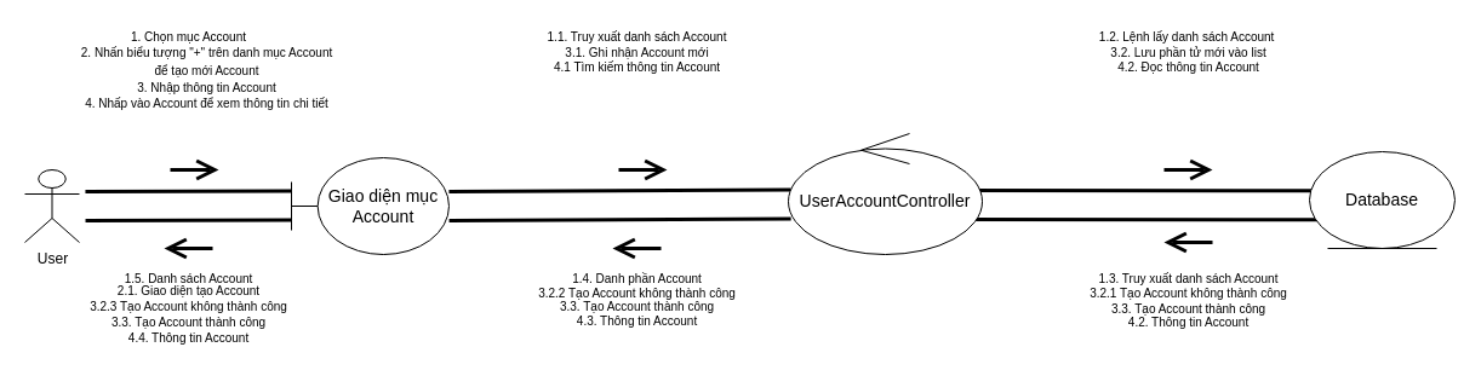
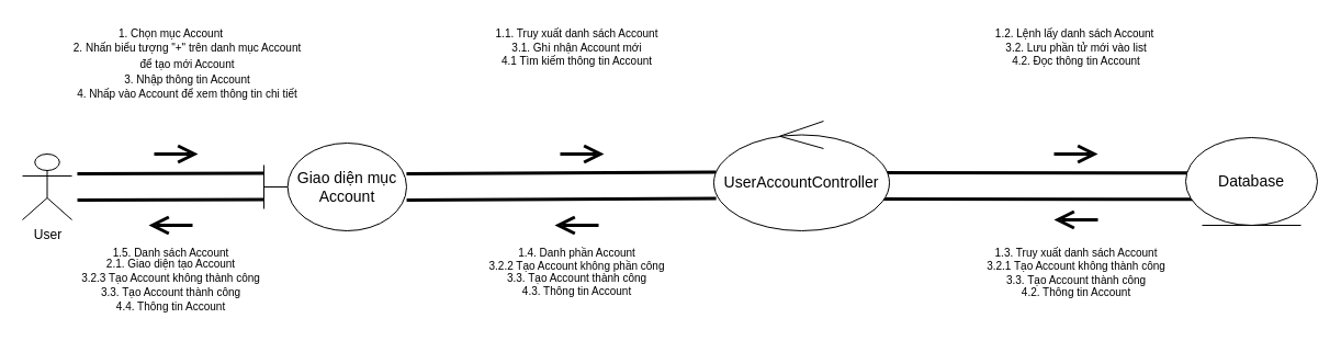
  <mxCell id="0" />
  <mxCell id="1" parent="0" />
  <mxCell id="2" value="User" style="shape=umlActor;verticalLabelPosition=bottom;verticalAlign=top;html=1;outlineConnect=0;" parent="1" vertex="1"><mxGeometry x="20" y="140" width="45" height="60" as="geometry" /></mxCell>
  <mxCell id="3" value="&lt;font style=&quot;font-size: 14px&quot;&gt;Giao diện mục Account&lt;/font&gt;" style="shape=umlBoundary;whiteSpace=wrap;html=1;strokeWidth=1;" parent="1" vertex="1"><mxGeometry x="240" y="130" width="130" height="80" as="geometry" /></mxCell>
  <mxCell id="4" value="" style="shape=link;html=1;rounded=0;width=22;strokeWidth=3;" parent="1" edge="1"><mxGeometry relative="1" as="geometry"><mxPoint x="70" y="170" as="sourcePoint" /><mxPoint x="240" y="169.5" as="targetPoint" /></mxGeometry></mxCell>
  <mxCell id="5" value="" style="shape=link;html=1;rounded=0;width=22;strokeWidth=3;entryX=0.013;entryY=0.585;entryDx=0;entryDy=0;entryPerimeter=0;" parent="1" target="7" edge="1"><mxGeometry relative="1" as="geometry"><mxPoint x="370" y="170" as="sourcePoint" /><mxPoint x="540" y="169.5" as="targetPoint" /></mxGeometry></mxCell>
  <mxCell id="6" value="" style="shape=link;html=1;rounded=0;width=22;strokeWidth=3;entryX=0.013;entryY=0.585;entryDx=0;entryDy=0;entryPerimeter=0;" parent="1" edge="1"><mxGeometry relative="1" as="geometry"><mxPoint x="780" y="169" as="sourcePoint" /><mxPoint x="1092.08" y="169.25" as="targetPoint" /></mxGeometry></mxCell>
  <mxCell id="7" value="&lt;font style=&quot;font-size: 14px&quot;&gt;UserAccountController&lt;/font&gt;" style="ellipse;shape=umlControl;whiteSpace=wrap;html=1;strokeWidth=1;" parent="1" vertex="1"><mxGeometry x="650" y="110" width="160" height="100" as="geometry" /></mxCell>
  <mxCell id="8" value="&lt;font style=&quot;font-size: 14px&quot;&gt;Database&lt;/font&gt;" style="ellipse;shape=umlEntity;whiteSpace=wrap;html=1;strokeWidth=1;" parent="1" vertex="1"><mxGeometry x="1080" y="125" width="120" height="80" as="geometry" /></mxCell>
  <mxCell id="9" value="" style="endArrow=open;endFill=1;endSize=12;html=1;strokeWidth=3;" parent="1" edge="1"><mxGeometry width="160" relative="1" as="geometry"><mxPoint x="140" y="140" as="sourcePoint" /><mxPoint x="180" y="140" as="targetPoint" /></mxGeometry></mxCell>
  <mxCell id="10" value="" style="endArrow=open;endFill=1;endSize=12;html=1;strokeWidth=3;" parent="1" edge="1"><mxGeometry width="160" relative="1" as="geometry"><mxPoint x="510" y="140" as="sourcePoint" /><mxPoint x="550" y="140" as="targetPoint" /></mxGeometry></mxCell>
  <mxCell id="11" value="" style="endArrow=open;endFill=1;endSize=12;html=1;strokeWidth=3;" parent="1" edge="1"><mxGeometry width="160" relative="1" as="geometry"><mxPoint x="960" y="140" as="sourcePoint" /><mxPoint x="1000" y="140" as="targetPoint" /></mxGeometry></mxCell>
  <mxCell id="12" value="&lt;font style=&quot;font-size: 10px&quot;&gt;1. Chọn mục Account&lt;/font&gt;" style="text;html=1;align=center;verticalAlign=middle;resizable=0;points=[];autosize=1;" parent="1" vertex="1"><mxGeometry x="100" y="20" width="110" height="20" as="geometry" /></mxCell>
  <mxCell id="13" value="&lt;font style=&quot;font-size: 10px&quot;&gt;1.1. Truy xuất danh sách Account&lt;/font&gt;" style="text;html=1;align=center;verticalAlign=middle;resizable=0;points=[];autosize=1;" parent="1" vertex="1"><mxGeometry x="445" y="20" width="160" height="20" as="geometry" /></mxCell>
  <mxCell id="14" value="&lt;font style=&quot;font-size: 10px&quot;&gt;1.2. Lệnh lấy danh sách Account&amp;nbsp;&lt;/font&gt;" style="text;html=1;align=center;verticalAlign=middle;resizable=0;points=[];autosize=1;" parent="1" vertex="1"><mxGeometry x="900" y="20" width="160" height="20" as="geometry" /></mxCell>
  <mxCell id="15" value="" style="endArrow=open;endFill=1;endSize=12;html=1;strokeWidth=3;" parent="1" edge="1"><mxGeometry width="160" relative="1" as="geometry"><mxPoint x="1000" y="200" as="sourcePoint" /><mxPoint x="960" y="200" as="targetPoint" /></mxGeometry></mxCell>
  <mxCell id="16" value="&lt;font style=&quot;font-size: 10px&quot;&gt;1.3. Truy xuất danh sách Account&lt;/font&gt;" style="text;html=1;align=center;verticalAlign=middle;resizable=0;points=[];autosize=1;" parent="1" vertex="1"><mxGeometry x="900" y="220" width="160" height="20" as="geometry" /></mxCell>
  <mxCell id="17" value="&lt;font style=&quot;font-size: 10px&quot;&gt;1.4. Danh phần Account&lt;/font&gt;" style="text;html=1;align=center;verticalAlign=middle;resizable=0;points=[];autosize=1;" parent="1" vertex="1"><mxGeometry x="465" y="220" width="120" height="20" as="geometry" /></mxCell>
  <mxCell id="18" value="&lt;font style=&quot;font-size: 10px&quot;&gt;1.5. Danh sách Account&lt;/font&gt;" style="text;html=1;align=center;verticalAlign=middle;resizable=0;points=[];autosize=1;" parent="1" vertex="1"><mxGeometry x="95" y="220" width="120" height="20" as="geometry" /></mxCell>
  <mxCell id="19" value="&lt;font style=&quot;font-size: 10px&quot;&gt;2. Nhấn biểu tượng &quot;+&quot; trên danh mục Account&lt;br&gt;để tạo mới Account&lt;br&gt;&lt;/font&gt;" style="text;html=1;align=center;verticalAlign=middle;resizable=0;points=[];autosize=1;" parent="1" vertex="1"><mxGeometry x="60" y="30" width="220" height="40" as="geometry" /></mxCell>
  <mxCell id="20" value="&lt;font style=&quot;font-size: 10px&quot;&gt;2.1. Giao diện tạo Account&lt;/font&gt;" style="text;html=1;align=center;verticalAlign=middle;resizable=0;points=[];autosize=1;" parent="1" vertex="1"><mxGeometry x="90" y="230" width="130" height="20" as="geometry" /></mxCell>
  <mxCell id="21" value="" style="endArrow=open;endFill=1;endSize=12;html=1;strokeWidth=3;" parent="1" edge="1"><mxGeometry width="160" relative="1" as="geometry"><mxPoint x="545" y="205" as="sourcePoint" /><mxPoint x="505" y="205" as="targetPoint" /></mxGeometry></mxCell>
  <mxCell id="22" value="" style="endArrow=open;endFill=1;endSize=12;html=1;strokeWidth=3;" parent="1" edge="1"><mxGeometry width="160" relative="1" as="geometry"><mxPoint x="175" y="205" as="sourcePoint" /><mxPoint x="135" y="205" as="targetPoint" /></mxGeometry></mxCell>
  <mxCell id="23" value="&lt;font style=&quot;font-size: 10px&quot;&gt;3. Nhập thông tin Account&lt;/font&gt;" style="text;html=1;align=center;verticalAlign=middle;resizable=0;points=[];autosize=1;" parent="1" vertex="1"><mxGeometry x="105" y="62" width="130" height="20" as="geometry" /></mxCell>
  <mxCell id="24" value="&lt;font style=&quot;font-size: 10px&quot;&gt;3.1. Ghi nhận Account mới&lt;/font&gt;" style="text;html=1;align=center;verticalAlign=middle;resizable=0;points=[];autosize=1;" parent="1" vertex="1"><mxGeometry x="460" y="33" width="130" height="20" as="geometry" /></mxCell>
  <mxCell id="25" value="&lt;font style=&quot;font-size: 10px&quot;&gt;3.2. Lưu phần tử mới vào list&lt;/font&gt;" style="text;html=1;align=center;verticalAlign=middle;resizable=0;points=[];autosize=1;" parent="1" vertex="1"><mxGeometry x="910" y="33" width="140" height="20" as="geometry" /></mxCell>
  <mxCell id="26" value="&lt;font style=&quot;font-size: 10px&quot;&gt;3.2.1 Tạo Account không thành công&lt;/font&gt;" style="text;html=1;align=center;verticalAlign=middle;resizable=0;points=[];autosize=1;" parent="1" vertex="1"><mxGeometry x="890" y="232" width="180" height="20" as="geometry" /></mxCell>
- <mxCell id="27" value="&lt;font style=&quot;font-size: 10px&quot;&gt;3.2.2 Tạo Account không thành công&lt;/font&gt;" style="text;html=1;align=center;verticalAlign=middle;resizable=0;points=[];autosize=1;" parent="1" vertex="1"><mxGeometry x="435" y="232" width="180" height="20" as="geometry" /></mxCell>
+ <mxCell id="27" value="&lt;font style=&quot;font-size: 10px&quot;&gt;3.2.2 Tạo Account không phần công&lt;/font&gt;" style="text;html=1;align=center;verticalAlign=middle;resizable=0;points=[];autosize=1;" parent="1" vertex="1"><mxGeometry x="435" y="232" width="180" height="20" as="geometry" /></mxCell>
  <mxCell id="28" value="&lt;font style=&quot;font-size: 10px&quot;&gt;3.2.3 Tạo Account không thành công&lt;/font&gt;" style="text;html=1;align=center;verticalAlign=middle;resizable=0;points=[];autosize=1;" parent="1" vertex="1"><mxGeometry x="65" y="243" width="180" height="20" as="geometry" /></mxCell>
  <mxCell id="29" value="&lt;font style=&quot;font-size: 10px&quot;&gt;3.3. Tạo Account thành công&lt;/font&gt;" style="text;html=1;align=center;verticalAlign=middle;resizable=0;points=[];autosize=1;" parent="1" vertex="1"><mxGeometry x="910" y="245" width="140" height="20" as="geometry" /></mxCell>
  <mxCell id="30" value="&lt;font style=&quot;font-size: 10px&quot;&gt;3.3. Tạo Account thành công&lt;/font&gt;" style="text;html=1;align=center;verticalAlign=middle;resizable=0;points=[];autosize=1;" parent="1" vertex="1"><mxGeometry x="455" y="243" width="140" height="20" as="geometry" /></mxCell>
  <mxCell id="31" value="&lt;font style=&quot;font-size: 10px&quot;&gt;3.3. Tạo Account thành công&lt;/font&gt;" style="text;html=1;align=center;verticalAlign=middle;resizable=0;points=[];autosize=1;" parent="1" vertex="1"><mxGeometry x="85" y="256" width="140" height="20" as="geometry" /></mxCell>
  <mxCell id="32" value="&lt;font style=&quot;font-size: 10px&quot;&gt;4. Nhấp vào Account để xem thông tin chi tiết&lt;/font&gt;" style="text;html=1;align=center;verticalAlign=middle;resizable=0;points=[];autosize=1;" parent="1" vertex="1"><mxGeometry x="60" y="75" width="220" height="20" as="geometry" /></mxCell>
  <mxCell id="33" value="&lt;font style=&quot;font-size: 10px&quot;&gt;4.1 Tìm kiếm thông tin Account&lt;/font&gt;" style="text;html=1;align=center;verticalAlign=middle;resizable=0;points=[];autosize=1;" parent="1" vertex="1"><mxGeometry x="450" y="45" width="150" height="20" as="geometry" /></mxCell>
  <mxCell id="34" value="&lt;font style=&quot;font-size: 10px&quot;&gt;4.2. Đọc thông tin Account&lt;/font&gt;" style="text;html=1;align=center;verticalAlign=middle;resizable=0;points=[];autosize=1;" parent="1" vertex="1"><mxGeometry x="915" y="45" width="130" height="20" as="geometry" /></mxCell>
  <mxCell id="35" value="&lt;font style=&quot;font-size: 10px&quot;&gt;4.2. Thông tin Account&lt;/font&gt;" style="text;html=1;align=center;verticalAlign=middle;resizable=0;points=[];autosize=1;" parent="1" vertex="1"><mxGeometry x="925" y="256" width="110" height="20" as="geometry" /></mxCell>
  <mxCell id="36" value="&lt;font style=&quot;font-size: 10px&quot;&gt;4.3. Thông tin Account&lt;/font&gt;" style="text;html=1;align=center;verticalAlign=middle;resizable=0;points=[];autosize=1;" parent="1" vertex="1"><mxGeometry x="470" y="255" width="110" height="20" as="geometry" /></mxCell>
  <mxCell id="37" value="&lt;font style=&quot;font-size: 10px&quot;&gt;4.4. Thông tin Account&lt;/font&gt;" style="text;html=1;align=center;verticalAlign=middle;resizable=0;points=[];autosize=1;" parent="1" vertex="1"><mxGeometry x="100" y="269" width="110" height="20" as="geometry" /></mxCell>
